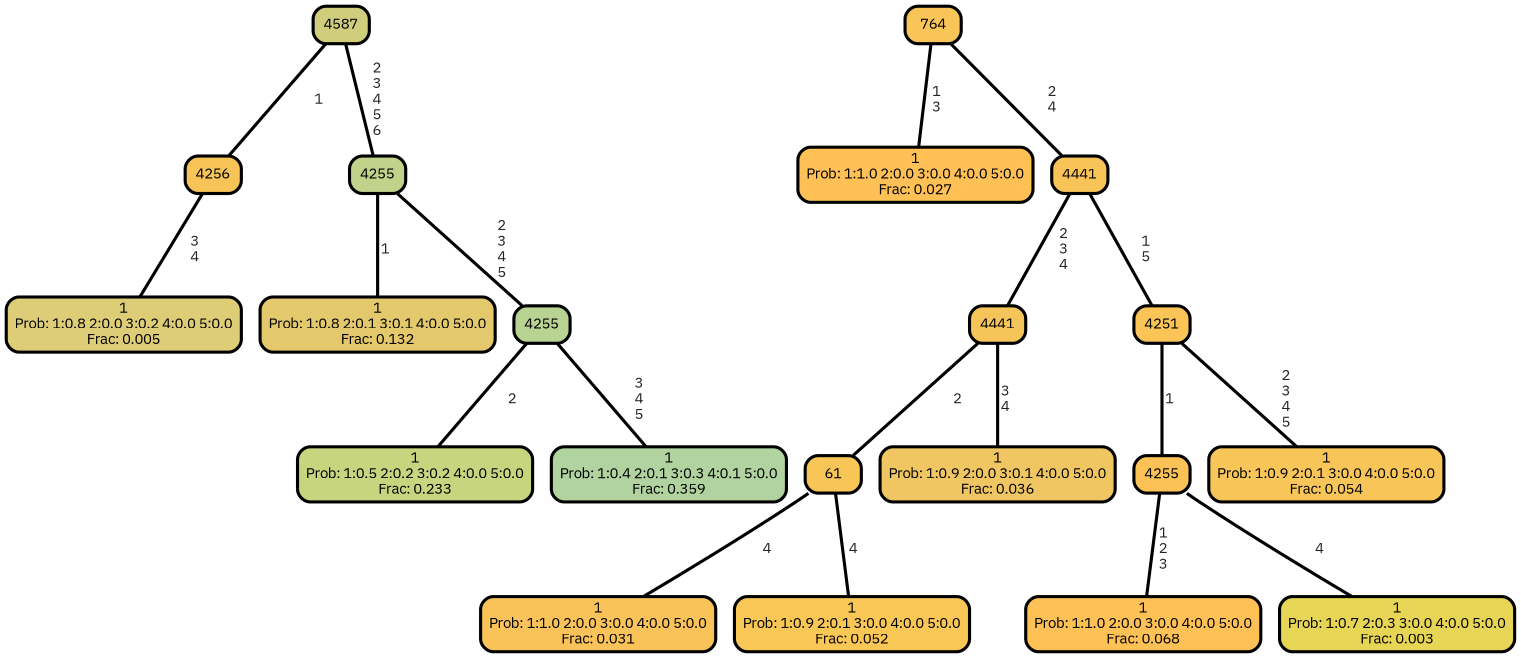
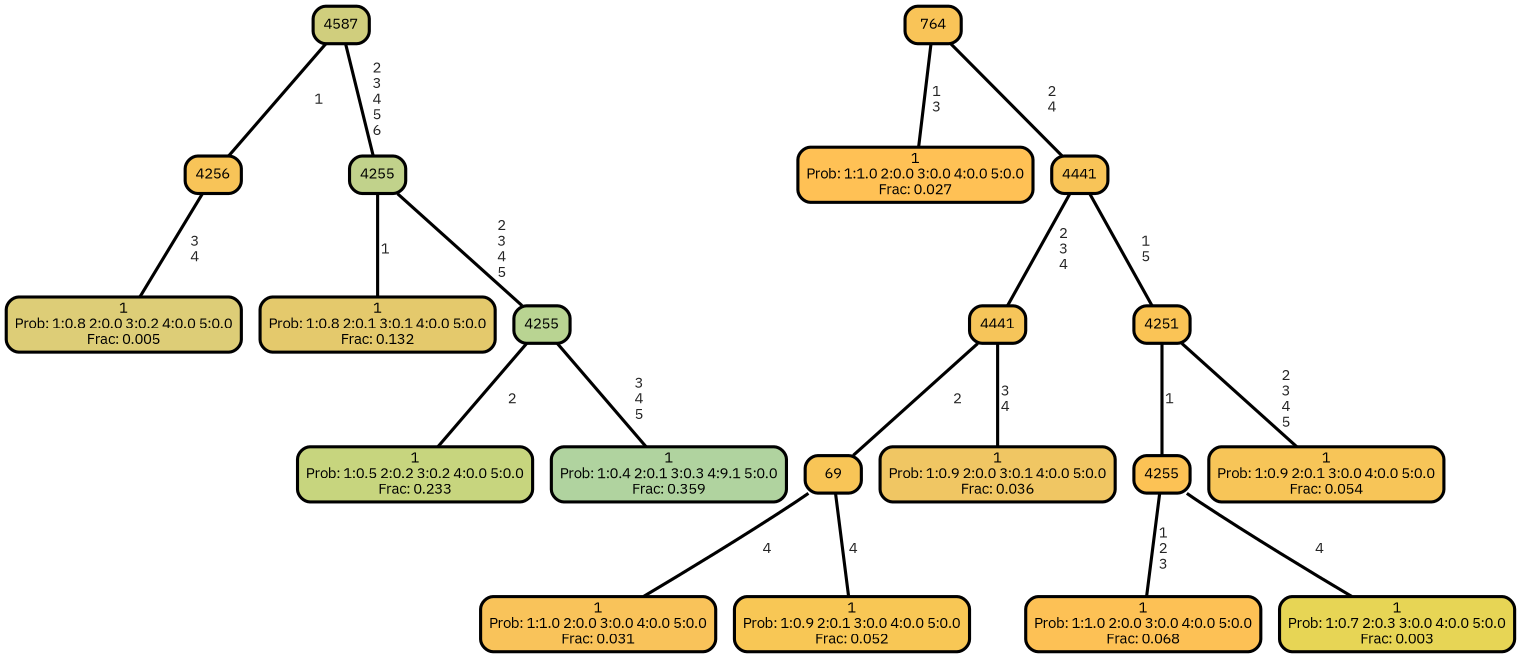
  graph {
    fontname="IBM Plex Sans"
    ranksep="0 equally"
    splines=straight
    node [color=black fillcolor="#f8c458" fontcolor=black fontname="IBM Plex Sans" penwidth=3 shape=box style="filled, rounded"]
    edge [color=black fontcolor=grey14 fontname="IBM Plex Sans" fontweight=bold penwidth=3]
    n1 [fillcolor="#ddcd77" label="1\nProb: 1:0.8 2:0.0 3:0.2 4:0.0 5:0.0\nFrac: 0.005"]
    n2 [label=4256]
    n3 [fillcolor="#f9c458" label=764]
    n4 [fillcolor="#ffc155" label="1\nProb: 1:1.0 2:0.0 3:0.0 4:0.0 5:0.0\nFrac: 0.027"]
    n5 [label=4441]
    n6 [fillcolor="#f6c55a" label=4441]
    n7 [fillcolor="#fac456" label=4251]
    n8 [fillcolor="#f9c35a" label="1\nProb: 1:1.0 2:0.0 3:0.0 4:0.0 5:0.0\nFrac: 0.031"]
-   n9 [fillcolor="#f8c557" label=61]
+   n9 [fillcolor="#f8c557" label=69]
    n10 [fillcolor="#f8c755" label="1\nProb: 1:0.9 2:0.1 3:0.0 4:0.0 5:0.0\nFrac: 0.052"]
    n11 [fillcolor="#f0c663" label="1\nProb: 1:0.9 2:0.0 3:0.1 4:0.0 5:0.0\nFrac: 0.036"]
    n12 [fillcolor="#fcc255" label=4255]
    n13 [fillcolor="#f7c558" label="1\nProb: 1:0.9 2:0.1 3:0.0 4:0.0 5:0.0\nFrac: 0.054"]
    n14 [fillcolor="#fdc155" label="1\nProb: 1:1.0 2:0.0 3:0.0 4:0.0 5:0.0\nFrac: 0.068"]
    n15 [fillcolor="#e7d555" label="1\nProb: 1:0.7 2:0.3 3:0.0 4:0.0 5:0.0\nFrac: 0.003"]
    n16 [fillcolor="#d0ce7d" label=4587]
    n17 [fillcolor="#c1d28b" label=4255]
    n18 [fillcolor="#e4c96c" label="1\nProb: 1:0.8 2:0.1 3:0.1 4:0.0 5:0.0\nFrac: 0.132"]
    n19 [fillcolor="#b9d492" label=4255]
    n20 [fillcolor="#c7d57e" label="1\nProb: 1:0.5 2:0.2 3:0.2 4:0.0 5:0.0\nFrac: 0.233"]
-   n21 [fillcolor="#b0d39f" label="1\nProb: 1:0.4 2:0.1 3:0.3 4:0.1 5:0.0\nFrac: 0.359"]
+   n21 [fillcolor="#b0d39f" label="1\nProb: 1:0.4 2:0.1 3:0.3 4:9.1 5:0.0\nFrac: 0.359"]
    subgraph sub_1 {
      rank=same
    }
    n2 -- n1 [label=" 3\n 4"]
    n3 -- n4 [label=" 1\n 3"]
    n3 -- n5 [label=" 2\n 4"]
    n5 -- n6 [label=" 2\n 3\n 4"]
    n5 -- n7 [label=" 1\n 5"]
    n6 -- n9 [label=" 2"]
    n6 -- n11 [label=" 3\n 4"]
    n7 -- n12 [label=" 1"]
    n7 -- n13 [label=" 2\n 3\n 4\n 5"]
    n9 -- n8 [label=" 4"]
    n9 -- n10 [label=" 4"]
    n12 -- n14 [label=" 1\n 2\n 3"]
    n12 -- n15 [label=" 4"]
    n16 -- n2 [label=" 1"]
    n16 -- n17 [label=" 2\n 3\n 4\n 5\n 6"]
    n17 -- n18 [label=" 1"]
    n17 -- n19 [label=" 2\n 3\n 4\n 5"]
    n19 -- n20 [label=" 2"]
    n19 -- n21 [label=" 3\n 4\n 5"]
  }
